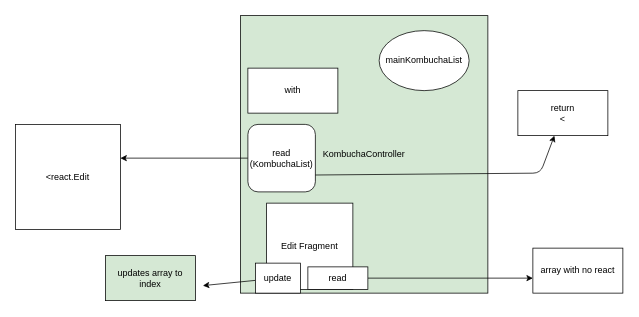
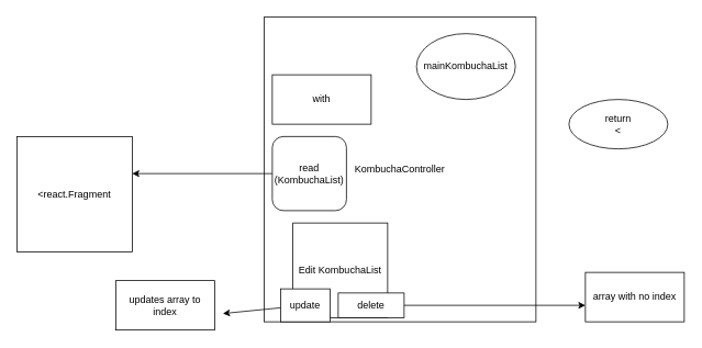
  <mxCell id="0" />
  <mxCell id="1" parent="0" />
- <mxCell id="2" value="KombuchaController" style="rounded=0;whiteSpace=wrap;html=1;fillColor=#d5e8d4;" vertex="1" parent="1"><mxGeometry x="320" y="20" width="330" height="370" as="geometry" /></mxCell>
+ <mxCell id="2" value="KombuchaController" style="rounded=0;whiteSpace=wrap;html=1;" vertex="1" parent="1"><mxGeometry x="320" y="20" width="330" height="370" as="geometry" /></mxCell>
  <mxCell id="3" value="mainKombuchaList&lt;br&gt;" style="ellipse;whiteSpace=wrap;html=1;" vertex="1" parent="1"><mxGeometry x="505" y="40" width="120" height="80" as="geometry" /></mxCell>
  <mxCell id="4" value="with" style="rounded=0;whiteSpace=wrap;html=1;" vertex="1" parent="1"><mxGeometry x="330" y="90" width="120" height="60" as="geometry" /></mxCell>
  <mxCell id="5" style="edgeStyle=none;html=1;" edge="1" parent="1" source="6"><mxGeometry relative="1" as="geometry"><mxPoint x="160" y="210" as="targetPoint" /></mxGeometry></mxCell>
  <mxCell id="6" value="read&lt;br&gt;(KombuchaList)" style="whiteSpace=wrap;html=1;aspect=fixed;rounded=1;" vertex="1" parent="1"><mxGeometry x="330" y="165" width="90" height="90" as="geometry" /></mxCell>
- <mxCell id="7" style="edgeStyle=none;html=1;exitX=1;exitY=0.75;exitDx=0;exitDy=0;" edge="1" parent="1" source="6" target="8"><mxGeometry relative="1" as="geometry"><mxPoint x="750" y="205" as="targetPoint" /><Array as="points"><mxPoint x="720" y="230" /></Array></mxGeometry></mxCell>
- <mxCell id="8" value="return&lt;br&gt;&amp;lt;" style="rounded=0;whiteSpace=wrap;html=1;" vertex="1" parent="1"><mxGeometry x="690" y="120" width="120" height="60" as="geometry" /></mxCell>
- <mxCell id="9" value="&amp;lt;react.Edit" style="whiteSpace=wrap;html=1;aspect=fixed;" vertex="1" parent="1"><mxGeometry x="20" y="165" width="140" height="140" as="geometry" /></mxCell>
- <mxCell id="10" value="Edit Fragment" style="whiteSpace=wrap;html=1;aspect=fixed;" vertex="1" parent="1"><mxGeometry x="355" y="270" width="115" height="115" as="geometry" /></mxCell>
+ <mxCell id="8" value="return&lt;br&gt;&amp;lt;" style="ellipse;whiteSpace=wrap;html=1;" vertex="1" parent="1"><mxGeometry x="690" y="120" width="120" height="60" as="geometry" /></mxCell>
+ <mxCell id="9" value="&amp;lt;react.Fragment" style="whiteSpace=wrap;html=1;aspect=fixed;" vertex="1" parent="1"><mxGeometry x="20" y="165" width="140" height="140" as="geometry" /></mxCell>
+ <mxCell id="10" value="Edit KombuchaList" style="whiteSpace=wrap;html=1;aspect=fixed;" vertex="1" parent="1"><mxGeometry x="355" y="270" width="115" height="115" as="geometry" /></mxCell>
  <mxCell id="11" style="edgeStyle=none;html=1;" edge="1" parent="1" source="12"><mxGeometry relative="1" as="geometry"><mxPoint x="270" y="380" as="targetPoint" /></mxGeometry></mxCell>
  <mxCell id="12" value="update" style="rounded=0;whiteSpace=wrap;html=1;" vertex="1" parent="1"><mxGeometry x="340" y="350" width="60" height="40" as="geometry" /></mxCell>
- <mxCell id="13" value="updates array to index" style="rounded=0;whiteSpace=wrap;html=1;fillColor=#d5e8d4;" vertex="1" parent="1"><mxGeometry x="140" y="340" width="120" height="60" as="geometry" /></mxCell>
+ <mxCell id="13" value="updates array to index" style="rounded=0;whiteSpace=wrap;html=1;" vertex="1" parent="1"><mxGeometry x="140" y="340" width="120" height="60" as="geometry" /></mxCell>
  <mxCell id="14" style="edgeStyle=none;html=1;" edge="1" parent="1" source="16" target="10"><mxGeometry relative="1" as="geometry" /></mxCell>
  <mxCell id="15" style="edgeStyle=none;html=1;exitX=1;exitY=0.5;exitDx=0;exitDy=0;" edge="1" parent="1" source="16"><mxGeometry relative="1" as="geometry"><mxPoint x="710" y="370" as="targetPoint" /></mxGeometry></mxCell>
- <mxCell id="16" value="read" style="rounded=0;whiteSpace=wrap;html=1;" vertex="1" parent="1"><mxGeometry x="410" y="355" width="80" height="30" as="geometry" /></mxCell>
- <mxCell id="17" value="array with no react" style="rounded=0;whiteSpace=wrap;html=1;" vertex="1" parent="1"><mxGeometry x="710" y="330" width="120" height="60" as="geometry" /></mxCell>
+ <mxCell id="16" value="delete" style="rounded=0;whiteSpace=wrap;html=1;" vertex="1" parent="1"><mxGeometry x="410" y="355" width="80" height="30" as="geometry" /></mxCell>
+ <mxCell id="17" value="array with no index" style="rounded=0;whiteSpace=wrap;html=1;" vertex="1" parent="1"><mxGeometry x="710" y="330" width="120" height="60" as="geometry" /></mxCell>
